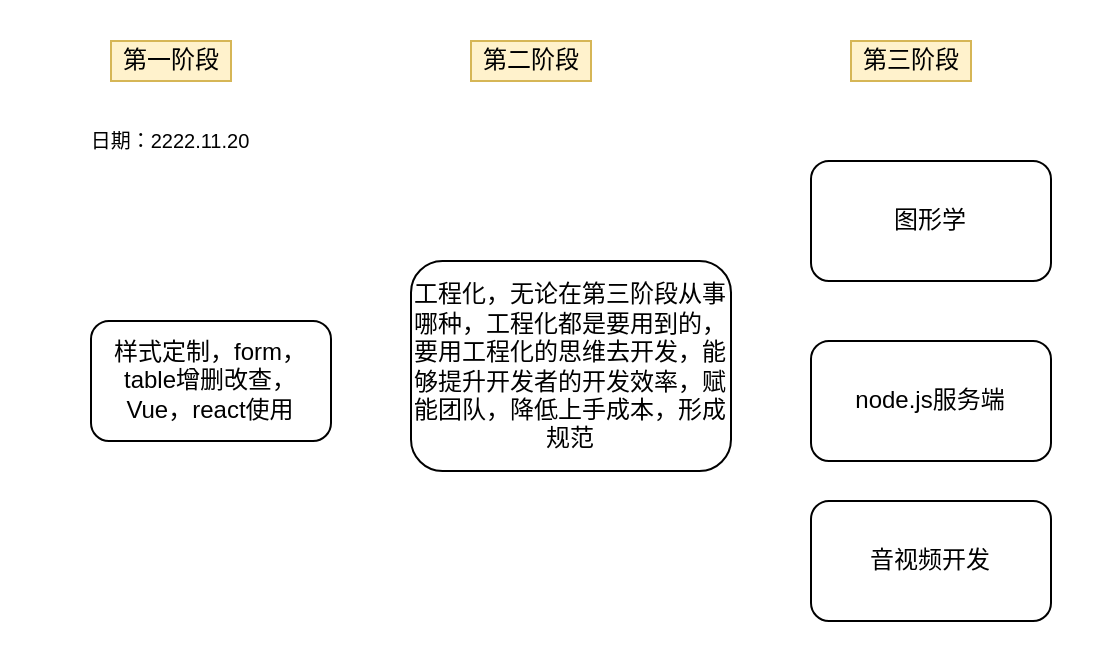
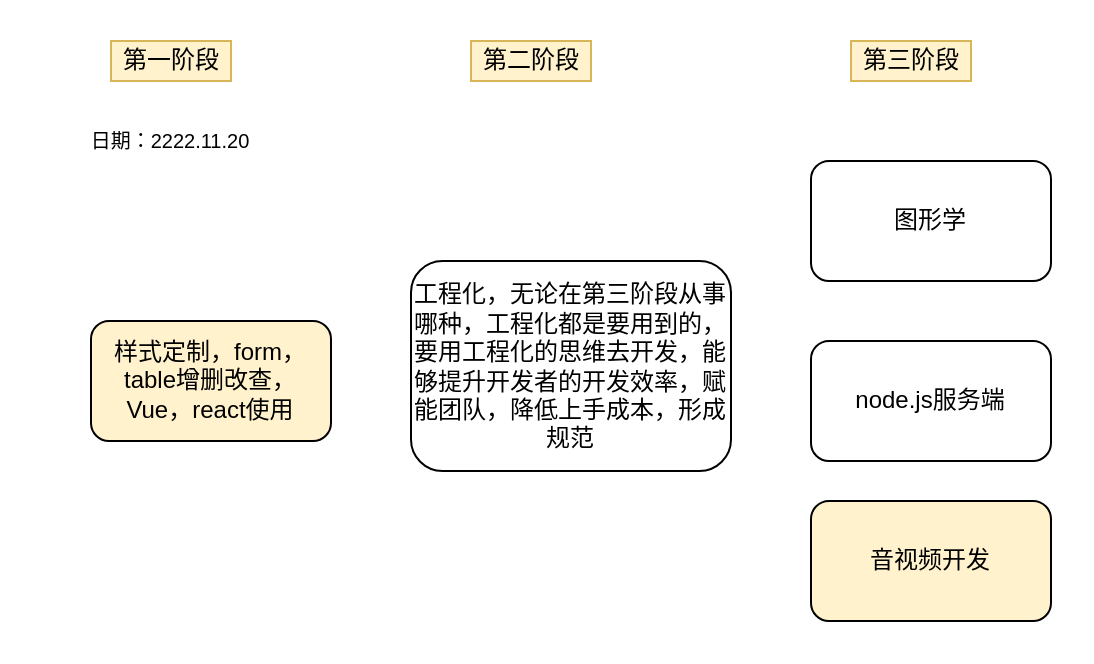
  <mxCell id="0" />
  <mxCell id="1" parent="0" />
- <mxCell id="2" value="样式定制，form，table增删改查，Vue，react使用" style="rounded=1;whiteSpace=wrap;html=1;" vertex="1" parent="1"><mxGeometry x="45" y="160" width="120" height="60" as="geometry" /></mxCell>
+ <mxCell id="2" value="样式定制，form，table增删改查，Vue，react使用" style="rounded=1;whiteSpace=wrap;html=1;fillColor=#fff2cc;" vertex="1" parent="1"><mxGeometry x="45" y="160" width="120" height="60" as="geometry" /></mxCell>
  <mxCell id="3" value="工程化，无论在第三阶段从事哪种，工程化都是要用到的，要用工程化的思维去开发，能够提升开发者的开发效率，赋能团队，降低上手成本，形成规范" style="rounded=1;whiteSpace=wrap;html=1;" vertex="1" parent="1"><mxGeometry x="205" y="130" width="160" height="105" as="geometry" /></mxCell>
  <mxCell id="4" value="图形学" style="rounded=1;whiteSpace=wrap;html=1;" vertex="1" parent="1"><mxGeometry x="405" y="80" width="120" height="60" as="geometry" /></mxCell>
  <mxCell id="5" value="node.js服务端" style="rounded=1;whiteSpace=wrap;html=1;" vertex="1" parent="1"><mxGeometry x="405" y="170" width="120" height="60" as="geometry" /></mxCell>
- <mxCell id="6" value="音视频开发" style="rounded=1;whiteSpace=wrap;html=1;" vertex="1" parent="1"><mxGeometry x="405" y="250" width="120" height="60" as="geometry" /></mxCell>
+ <mxCell id="6" value="音视频开发" style="rounded=1;whiteSpace=wrap;html=1;fillColor=#fff2cc;" vertex="1" parent="1"><mxGeometry x="405" y="250" width="120" height="60" as="geometry" /></mxCell>
  <mxCell id="7" value="第一阶段" style="text;html=1;align=center;verticalAlign=middle;resizable=0;points=[];autosize=1;fillColor=#fff2cc;strokeColor=#d6b656;" vertex="1" parent="1"><mxGeometry x="55" y="20" width="60" height="20" as="geometry" /></mxCell>
  <mxCell id="8" value="第二阶段" style="text;html=1;align=center;verticalAlign=middle;resizable=0;points=[];autosize=1;fillColor=#fff2cc;strokeColor=#d6b656;" vertex="1" parent="1"><mxGeometry x="235" y="20" width="60" height="20" as="geometry" /></mxCell>
  <mxCell id="9" value="第三阶段" style="text;html=1;align=center;verticalAlign=middle;resizable=0;points=[];autosize=1;fillColor=#fff2cc;strokeColor=#d6b656;" vertex="1" parent="1"><mxGeometry x="425" y="20" width="60" height="20" as="geometry" /></mxCell>
  <mxCell id="10" value="&lt;font style=&quot;font-size: 10px&quot;&gt;日期：2222.11.20&lt;/font&gt;" style="text;html=1;strokeColor=none;fillColor=none;align=center;verticalAlign=middle;whiteSpace=wrap;rounded=0;" vertex="1" parent="1"><mxGeometry x="20" y="60" width="130" height="20" as="geometry" /></mxCell>
